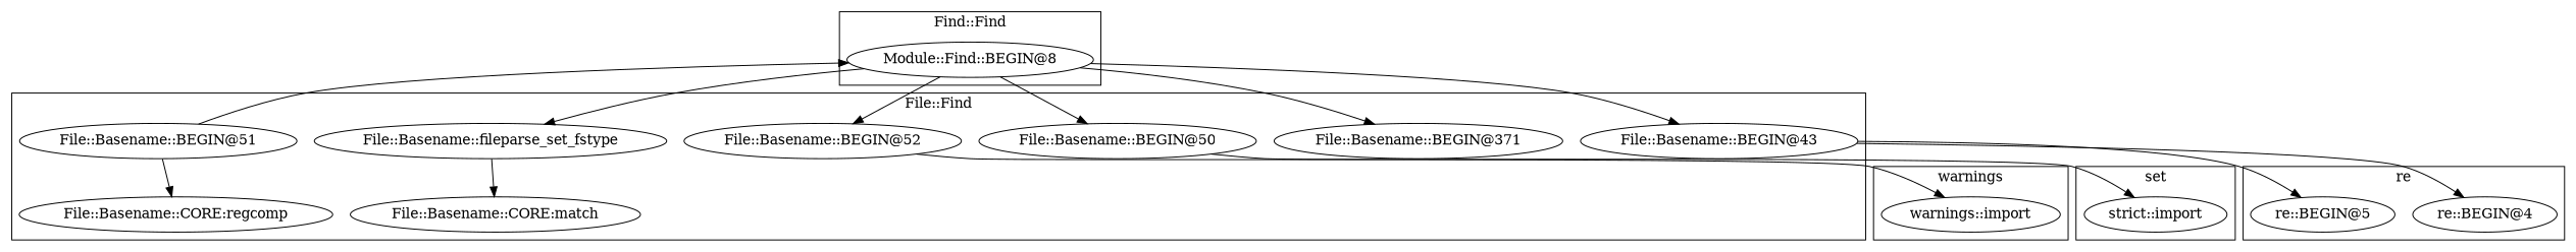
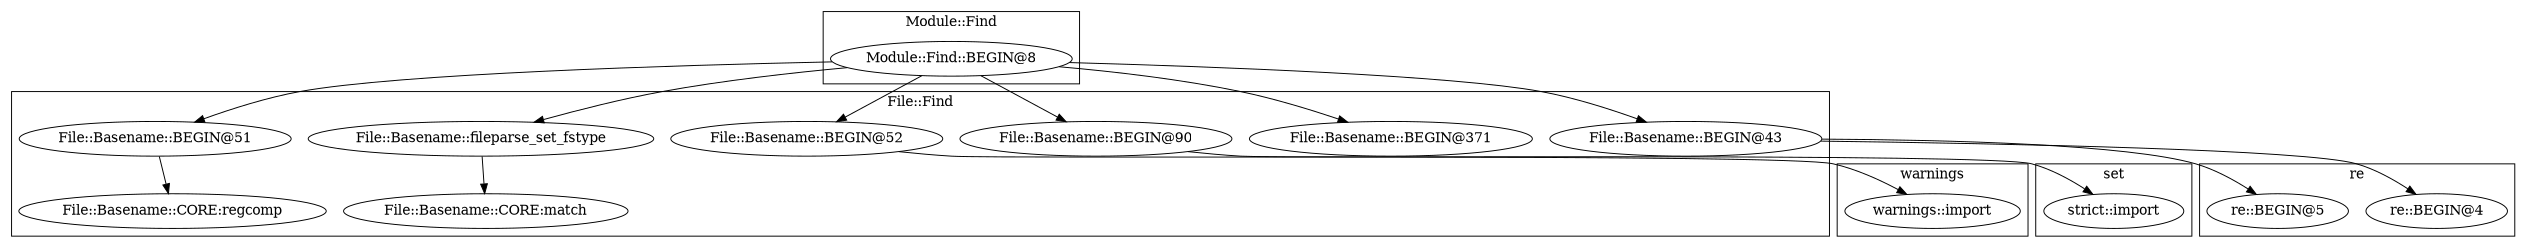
  digraph {
    "strict::import"
    "warnings::import"
    "Module::Find::BEGIN@8"
    "File::Basename::BEGIN@52"
    "File::Basename::BEGIN@371"
-   "File::Basename::BEGIN@50"
+   "File::Basename::BEGIN@50" [label="File::Basename::BEGIN@90"]
    "File::Basename::fileparse_set_fstype"
    "File::Basename::CORE:regcomp"
    "File::Basename::CORE:match"
    "File::Basename::BEGIN@43"
    "File::Basename::BEGIN@51"
    "re::BEGIN@4"
    "re::BEGIN@5"
    subgraph cluster_1 {
      label=set
      "strict::import"
    }
    subgraph cluster_2 {
      label=warnings
      "warnings::import"
    }
    subgraph cluster_3 {
-     label="Find::Find"
+     label="Module::Find"
      "Module::Find::BEGIN@8"
    }
    subgraph cluster_4 {
      label="File::Find"
      "File::Basename::BEGIN@52"
      "File::Basename::BEGIN@371"
      "File::Basename::BEGIN@50"
      "File::Basename::fileparse_set_fstype"
      "File::Basename::CORE:regcomp"
      "File::Basename::CORE:match"
      "File::Basename::BEGIN@43"
      "File::Basename::BEGIN@51"
    }
    subgraph cluster_5 {
      label=re
      "re::BEGIN@4"
      "re::BEGIN@5"
    }
    "Module::Find::BEGIN@8" -> "File::Basename::BEGIN@52"
    "Module::Find::BEGIN@8" -> "File::Basename::BEGIN@371"
    "Module::Find::BEGIN@8" -> "File::Basename::BEGIN@50"
    "Module::Find::BEGIN@8" -> "File::Basename::fileparse_set_fstype"
    "Module::Find::BEGIN@8" -> "File::Basename::BEGIN@43"
-   "File::Basename::BEGIN@51" -> "Module::Find::BEGIN@8"
+   "Module::Find::BEGIN@8" -> "File::Basename::BEGIN@51"
    "File::Basename::BEGIN@52" -> "warnings::import"
    "File::Basename::BEGIN@50" -> "strict::import"
    "File::Basename::fileparse_set_fstype" -> "File::Basename::CORE:match"
    "File::Basename::BEGIN@43" -> "re::BEGIN@4"
    "File::Basename::BEGIN@43" -> "re::BEGIN@5"
    "File::Basename::BEGIN@51" -> "File::Basename::CORE:regcomp"
  }
